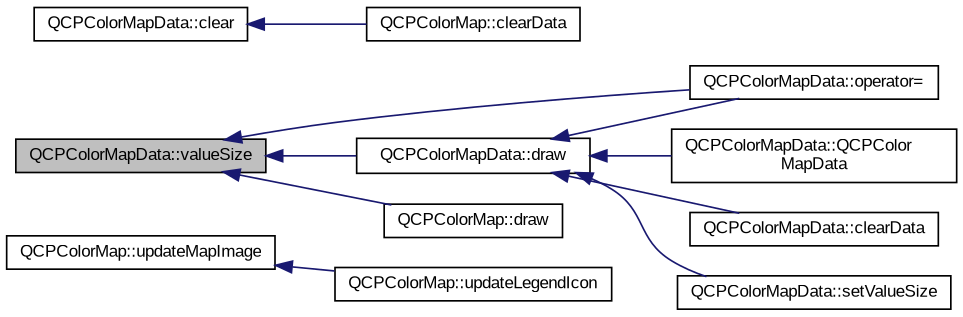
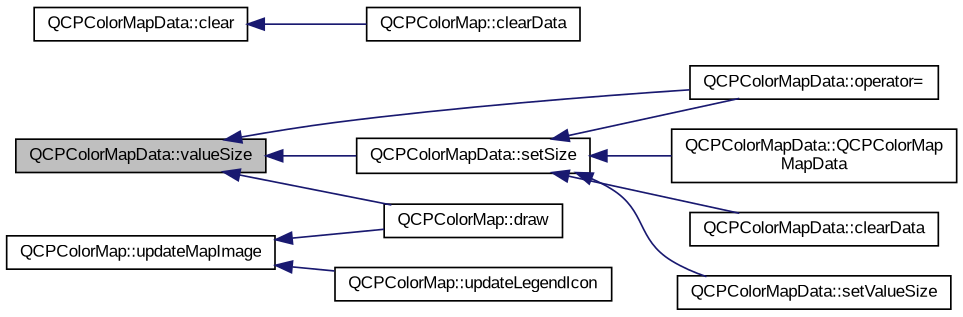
  digraph {
    fontname="Liberation Sans"
    rankdir=LR
    node [color=black fillcolor=white fontname="Liberation Sans" fontsize=10 shape=record style=filled]
    edge [color=midnightblue dir=back fontname="Liberation Sans" fontsize=10 labelfontname=Helvetica labelfontsize=10 style=solid]
    n1 [fillcolor=grey75 fontcolor=black height=0.2 label="QCPColorMapData::valueSize" width=0.4]
    n2 [height=0.2 label="QCPColorMapData::operator=" width=0.4]
-   n3 [height=0.2 label="QCPColorMapData::draw" width=0.4]
+   n3 [height=0.2 label="QCPColorMapData::setSize" width=0.4]
    n4 [height=0.2 label="QCPColorMap::draw" width=0.4]
-   n5 [height=0.2 label="QCPColorMapData::QCPColor\lMapData" width=0.4]
+   n5 [height=0.2 label="QCPColorMapData::QCPColorMap\lMapData" width=0.4]
    n6 [height=0.2 label="QCPColorMapData::clearData" width=0.4]
    n7 [height=0.2 label="QCPColorMapData::setValueSize" width=0.4]
    n8 [height=0.2 label="QCPColorMap::updateMapImage" width=0.4]
    n9 [height=0.2 label="QCPColorMap::updateLegendIcon" width=0.4]
    n10 [height=0.2 label="QCPColorMapData::clear" width=0.4]
    n11 [height=0.2 label="QCPColorMap::clearData" width=0.4]
    n1 -> n2
    n1 -> n3
    n1 -> n4
    n3 -> n2
    n3 -> n5
    n3 -> n6
    n3 -> n7
+   n8 -> n4
    n8 -> n9
    n10 -> n11
  }
